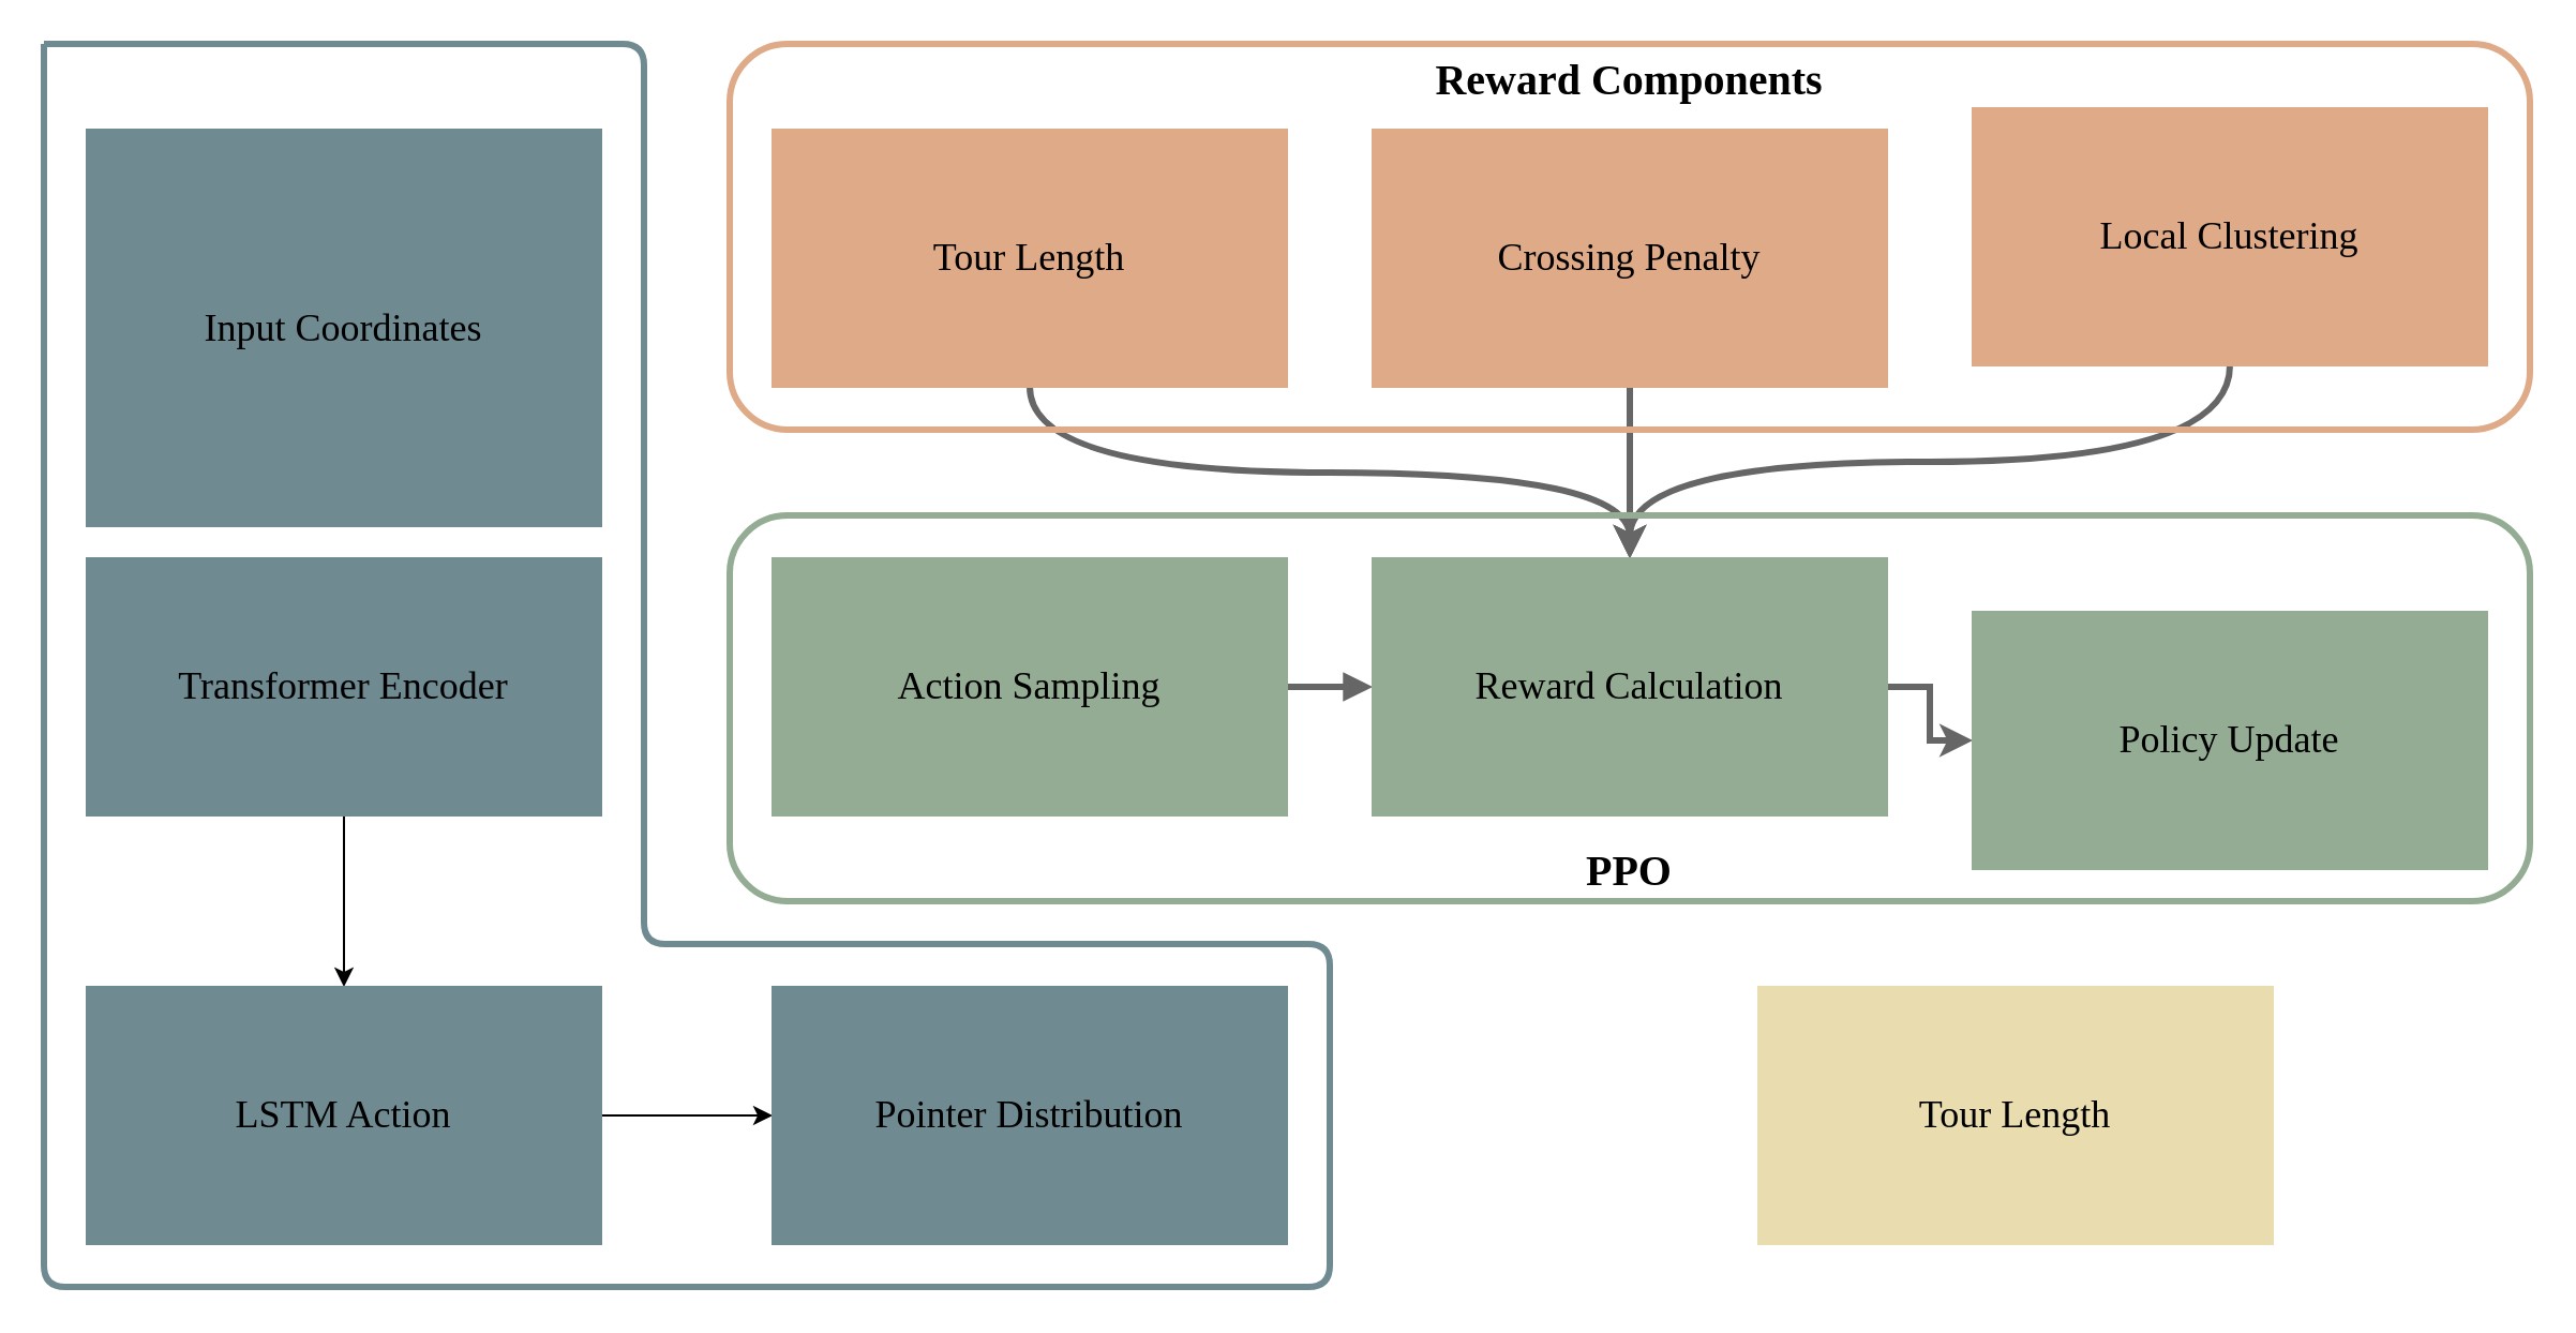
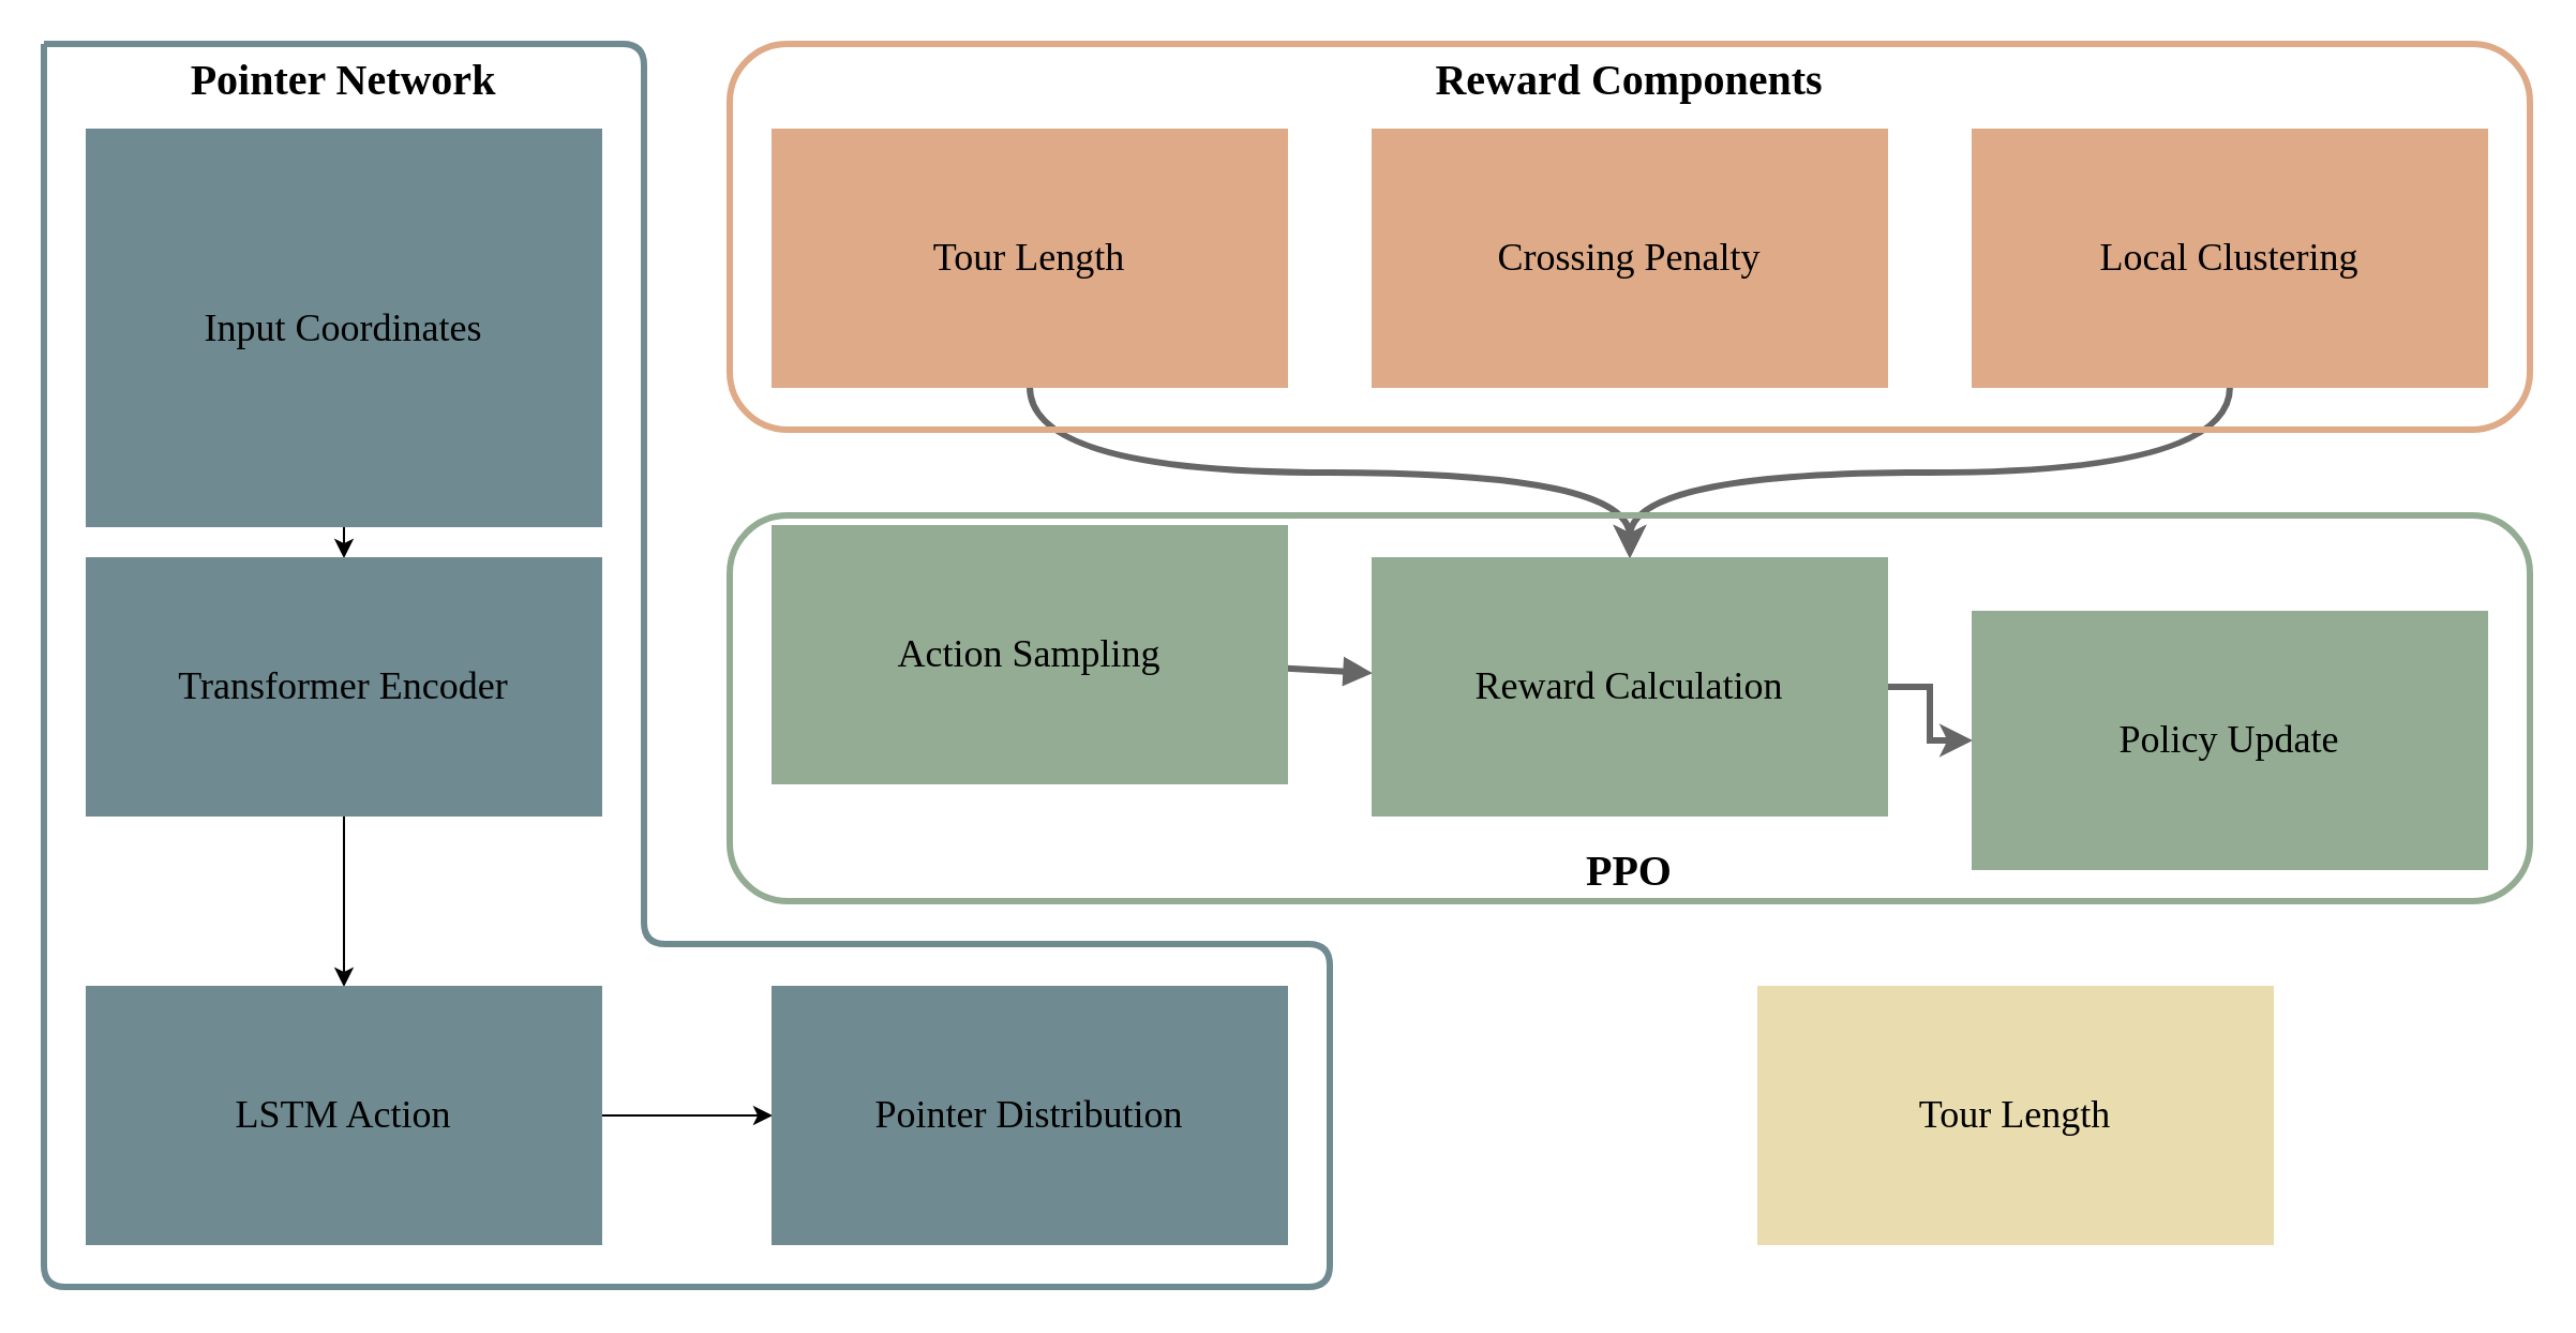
  <mxCell id="0" />
  <mxCell id="1" parent="0" />
- <mxCell id="2" style="edgeStyle=orthogonalEdgeStyle;rounded=0;orthogonalLoop=1;jettySize=auto;html=1;strokeWidth=3;fillColor=#f5f5f5;gradientColor=#b3b3b3;strokeColor=#666666;" edge="1" parent="1" source="18" target="26"><mxGeometry relative="1" as="geometry"><Array as="points" /></mxGeometry></mxCell>
  <mxCell id="3" value="&lt;p style=&quot;margin: 0px; font-style: normal; font-variant-caps: normal; font-stretch: normal; line-height: normal; font-size-adjust: none; font-kerning: auto; font-variant-alternates: normal; font-variant-ligatures: normal; font-variant-numeric: normal; font-variant-east-asian: normal; font-variant-position: normal; font-feature-settings: normal; font-optical-sizing: auto; font-variation-settings: normal;&quot;&gt;Tour Length&lt;/p&gt;" style="rounded=0;whiteSpace=wrap;html=1;fillColor=#E9DDAF;strokeColor=#E9DDAF;fontFamily=Comic Sans MS;fontSize=18;glass=0;" vertex="1" parent="1"><mxGeometry x="820" y="460" width="240" height="120" as="geometry" /></mxCell>
+ <mxCell id="4" style="edgeStyle=none;rounded=0;orthogonalLoop=1;jettySize=auto;html=1;" edge="1" parent="1" source="5" target="7"><mxGeometry relative="1" as="geometry" /></mxCell>
  <mxCell id="5" value="&lt;p style=&quot;margin: 0px; font-style: normal; font-variant-caps: normal; font-stretch: normal; line-height: normal; font-size-adjust: none; font-kerning: auto; font-variant-alternates: normal; font-variant-ligatures: normal; font-variant-numeric: normal; font-variant-east-asian: normal; font-variant-position: normal; font-feature-settings: normal; font-optical-sizing: auto; font-variation-settings: normal;&quot;&gt;Input Coordinates&lt;/p&gt;" style="rounded=0;whiteSpace=wrap;html=1;fillColor=#6F8A91;strokeColor=#6F8A91;fontFamily=Comic Sans MS;fontSize=18;glass=0;" vertex="1" parent="1"><mxGeometry x="40" y="60" width="240" height="185" as="geometry" /></mxCell>
  <mxCell id="6" style="edgeStyle=none;rounded=0;orthogonalLoop=1;jettySize=auto;html=1;" edge="1" parent="1" source="7" target="9"><mxGeometry relative="1" as="geometry" /></mxCell>
  <mxCell id="7" value="&lt;p style=&quot;margin: 0px; font-style: normal; font-variant-caps: normal; font-stretch: normal; line-height: normal; font-size-adjust: none; font-kerning: auto; font-variant-alternates: normal; font-variant-ligatures: normal; font-variant-numeric: normal; font-variant-east-asian: normal; font-variant-position: normal; font-feature-settings: normal; font-optical-sizing: auto; font-variation-settings: normal;&quot;&gt;Transformer Encoder&lt;/p&gt;" style="rounded=0;whiteSpace=wrap;html=1;fillColor=#6F8A91;strokeColor=#6F8A91;fontFamily=Comic Sans MS;fontSize=18;glass=0;" vertex="1" parent="1"><mxGeometry x="40" y="260" width="240" height="120" as="geometry" /></mxCell>
  <mxCell id="8" style="edgeStyle=none;rounded=0;orthogonalLoop=1;jettySize=auto;html=1;" edge="1" parent="1" source="9" target="10"><mxGeometry relative="1" as="geometry" /></mxCell>
  <mxCell id="9" value="&lt;p style=&quot;margin: 0px; font-style: normal; font-variant-caps: normal; font-stretch: normal; line-height: normal; font-size-adjust: none; font-kerning: auto; font-variant-alternates: normal; font-variant-ligatures: normal; font-variant-numeric: normal; font-variant-east-asian: normal; font-variant-position: normal; font-feature-settings: normal; font-optical-sizing: auto; font-variation-settings: normal;&quot;&gt;LSTM Action&lt;/p&gt;" style="rounded=0;whiteSpace=wrap;html=1;fillColor=#6F8A91;strokeColor=#6F8A91;fontFamily=Comic Sans MS;fontSize=18;glass=0;" vertex="1" parent="1"><mxGeometry x="40" y="460" width="240" height="120" as="geometry" /></mxCell>
  <mxCell id="10" value="&lt;p style=&quot;margin: 0px; font-style: normal; font-variant-caps: normal; font-stretch: normal; line-height: normal; font-size-adjust: none; font-kerning: auto; font-variant-alternates: normal; font-variant-ligatures: normal; font-variant-numeric: normal; font-variant-east-asian: normal; font-variant-position: normal; font-feature-settings: normal; font-optical-sizing: auto; font-variation-settings: normal;&quot;&gt;Pointer Distribution&lt;/p&gt;" style="rounded=0;whiteSpace=wrap;html=1;fillColor=#6F8A91;strokeColor=#6F8A91;fontFamily=Comic Sans MS;fontSize=18;glass=0;" vertex="1" parent="1"><mxGeometry x="360" y="460" width="240" height="120" as="geometry" /></mxCell>
+ <mxCell id="11" value="&lt;font&gt;Pointer Network&lt;/font&gt;" style="text;html=1;align=center;verticalAlign=middle;whiteSpace=wrap;rounded=0;fontFamily=Comic Sans MS;fontSize=20;fontStyle=1" vertex="1" parent="1"><mxGeometry x="80" y="21" width="160" height="30" as="geometry" /></mxCell>
  <mxCell id="12" style="edgeStyle=orthogonalEdgeStyle;rounded=0;orthogonalLoop=1;jettySize=auto;html=1;exitX=0.5;exitY=1;exitDx=0;exitDy=0;entryX=0.5;entryY=0;entryDx=0;entryDy=0;strokeWidth=3;fillColor=#f5f5f5;gradientColor=#b3b3b3;strokeColor=#666666;curved=1;" edge="1" parent="1" source="17" target="26"><mxGeometry relative="1" as="geometry" /></mxCell>
  <mxCell id="13" style="edgeStyle=orthogonalEdgeStyle;rounded=0;orthogonalLoop=1;jettySize=auto;html=1;exitX=0.5;exitY=1;exitDx=0;exitDy=0;strokeWidth=3;fillColor=#f5f5f5;gradientColor=#b3b3b3;strokeColor=#666666;curved=1;entryX=0.5;entryY=0;entryDx=0;entryDy=0;" edge="1" parent="1" source="19" target="26"><mxGeometry relative="1" as="geometry"><mxPoint x="1200" y="294" as="targetPoint" /></mxGeometry></mxCell>
  <mxCell id="14" value="" style="edgeStyle=none;orthogonalLoop=1;jettySize=auto;html=1;rounded=1;endArrow=none;endFill=0;strokeWidth=3;strokeColor=#6F8A91;curved=0;" edge="1" parent="1"><mxGeometry width="80" relative="1" as="geometry"><mxPoint x="20" y="20" as="sourcePoint" /><mxPoint x="20" y="20" as="targetPoint" /><Array as="points"><mxPoint x="20" y="600" /><mxPoint x="620" y="600" /><mxPoint x="620" y="440" /><mxPoint x="480" y="440" /><mxPoint x="300" y="440" /><mxPoint x="300" y="20" /></Array></mxGeometry></mxCell>
  <mxCell id="15" value="" style="group" vertex="1" connectable="0" parent="1"><mxGeometry x="340" y="20" width="840" height="180" as="geometry" /></mxCell>
  <mxCell id="16" value="" style="rounded=1;whiteSpace=wrap;html=1;fillColor=none;strokeColor=#DEAA87;strokeWidth=3;perimeterSpacing=0;glass=1;fontFamily=Comic Sans MS;" vertex="1" parent="15"><mxGeometry width="840" height="180" as="geometry" /></mxCell>
  <mxCell id="17" value="&lt;p style=&quot;margin: 0px; font-style: normal; font-variant-caps: normal; font-stretch: normal; line-height: normal; font-size-adjust: none; font-kerning: auto; font-variant-alternates: normal; font-variant-ligatures: normal; font-variant-numeric: normal; font-variant-east-asian: normal; font-variant-position: normal; font-feature-settings: normal; font-optical-sizing: auto; font-variation-settings: normal;&quot;&gt;Tour Length&lt;/p&gt;" style="rounded=0;whiteSpace=wrap;html=1;fillColor=#DEAA87;strokeColor=#DEAA87;fontFamily=Comic Sans MS;fontSize=18;glass=0;" vertex="1" parent="15"><mxGeometry x="20" y="40" width="240" height="120" as="geometry" /></mxCell>
  <mxCell id="18" value="&lt;p style=&quot;margin: 0px; font-style: normal; font-variant-caps: normal; font-stretch: normal; line-height: normal; font-size-adjust: none; font-kerning: auto; font-variant-alternates: normal; font-variant-ligatures: normal; font-variant-numeric: normal; font-variant-east-asian: normal; font-variant-position: normal; font-feature-settings: normal; font-optical-sizing: auto; font-variation-settings: normal;&quot;&gt;Crossing Penalty&lt;/p&gt;" style="rounded=0;whiteSpace=wrap;html=1;fillColor=#DEAA87;strokeColor=#DEAA87;fontFamily=Comic Sans MS;fontSize=18;glass=0;" vertex="1" parent="15"><mxGeometry x="300" y="40" width="240" height="120" as="geometry" /></mxCell>
- <mxCell id="19" value="&lt;p style=&quot;margin: 0px; font-style: normal; font-variant-caps: normal; font-stretch: normal; line-height: normal; font-size-adjust: none; font-kerning: auto; font-variant-alternates: normal; font-variant-ligatures: normal; font-variant-numeric: normal; font-variant-east-asian: normal; font-variant-position: normal; font-feature-settings: normal; font-optical-sizing: auto; font-variation-settings: normal;&quot;&gt;Local Clustering&lt;/p&gt;" style="rounded=0;whiteSpace=wrap;html=1;fillColor=#DEAA87;strokeColor=#DEAA87;fontFamily=Comic Sans MS;fontSize=18;glass=0;gradientColor=none;fillStyle=auto;" vertex="1" parent="15"><mxGeometry x="580" y="30" width="240" height="120" as="geometry" /></mxCell>
+ <mxCell id="19" value="&lt;p style=&quot;margin: 0px; font-style: normal; font-variant-caps: normal; font-stretch: normal; line-height: normal; font-size-adjust: none; font-kerning: auto; font-variant-alternates: normal; font-variant-ligatures: normal; font-variant-numeric: normal; font-variant-east-asian: normal; font-variant-position: normal; font-feature-settings: normal; font-optical-sizing: auto; font-variation-settings: normal;&quot;&gt;Local Clustering&lt;/p&gt;" style="rounded=0;whiteSpace=wrap;html=1;fillColor=#DEAA87;strokeColor=#DEAA87;fontFamily=Comic Sans MS;fontSize=18;glass=0;gradientColor=none;fillStyle=auto;" vertex="1" parent="15"><mxGeometry x="580" y="40" width="240" height="120" as="geometry" /></mxCell>
  <mxCell id="20" value="Reward Components" style="text;html=1;align=center;verticalAlign=middle;whiteSpace=wrap;rounded=0;fontFamily=Comic Sans MS;fontSize=20;fontStyle=1" vertex="1" parent="15"><mxGeometry x="300" y="1" width="240" height="30" as="geometry" /></mxCell>
  <mxCell id="21" value="" style="group" vertex="1" connectable="0" parent="1"><mxGeometry x="340" y="240" width="840" height="180" as="geometry" /></mxCell>
  <mxCell id="22" value="" style="rounded=1;whiteSpace=wrap;html=1;fillColor=none;strokeColor=#93AC93;strokeWidth=3;perimeterSpacing=0;glass=1;fontFamily=Comic Sans MS;" vertex="1" parent="21"><mxGeometry width="840" height="180" as="geometry" /></mxCell>
  <mxCell id="23" style="edgeStyle=none;rounded=0;orthogonalLoop=1;jettySize=auto;html=1;strokeWidth=3;endArrow=block;endFill=1;fontFamily=Comic Sans MS;fontSize=18;fillColor=#f5f5f5;gradientColor=#b3b3b3;strokeColor=#666666;" edge="1" parent="21" source="24" target="26"><mxGeometry relative="1" as="geometry" /></mxCell>
- <mxCell id="24" value="&lt;p style=&quot;margin: 0px; font-style: normal; font-variant-caps: normal; font-stretch: normal; line-height: normal; font-size-adjust: none; font-kerning: auto; font-variant-alternates: normal; font-variant-ligatures: normal; font-variant-numeric: normal; font-variant-east-asian: normal; font-variant-position: normal; font-feature-settings: normal; font-optical-sizing: auto; font-variation-settings: normal;&quot;&gt;Action Sampling&lt;/p&gt;" style="rounded=0;whiteSpace=wrap;html=1;fillColor=#93AC93;strokeColor=#93AC93;fontFamily=Comic Sans MS;fontSize=18;glass=0;" vertex="1" parent="21"><mxGeometry x="20" y="20" width="240" height="120" as="geometry" /></mxCell>
+ <mxCell id="24" value="&lt;p style=&quot;margin: 0px; font-style: normal; font-variant-caps: normal; font-stretch: normal; line-height: normal; font-size-adjust: none; font-kerning: auto; font-variant-alternates: normal; font-variant-ligatures: normal; font-variant-numeric: normal; font-variant-east-asian: normal; font-variant-position: normal; font-feature-settings: normal; font-optical-sizing: auto; font-variation-settings: normal;&quot;&gt;Action Sampling&lt;/p&gt;" style="rounded=0;whiteSpace=wrap;html=1;fillColor=#93AC93;strokeColor=#93AC93;fontFamily=Comic Sans MS;fontSize=18;glass=0;" vertex="1" parent="21"><mxGeometry x="20" y="5" width="240" height="120" as="geometry" /></mxCell>
  <mxCell id="25" style="edgeStyle=orthogonalEdgeStyle;rounded=0;orthogonalLoop=1;jettySize=auto;html=1;entryX=0;entryY=0.5;entryDx=0;entryDy=0;strokeWidth=3;fillColor=#f5f5f5;gradientColor=#b3b3b3;strokeColor=#666666;" edge="1" parent="21" source="26" target="27"><mxGeometry relative="1" as="geometry" /></mxCell>
  <mxCell id="26" value="&lt;p style=&quot;margin: 0px; font-style: normal; font-variant-caps: normal; font-stretch: normal; line-height: normal; font-size-adjust: none; font-kerning: auto; font-variant-alternates: normal; font-variant-ligatures: normal; font-variant-numeric: normal; font-variant-east-asian: normal; font-variant-position: normal; font-feature-settings: normal; font-optical-sizing: auto; font-variation-settings: normal;&quot;&gt;Reward Calculation&lt;/p&gt;" style="rounded=0;whiteSpace=wrap;html=1;fillColor=#93AC93;strokeColor=#93AC93;fontFamily=Comic Sans MS;fontSize=18;glass=0;" vertex="1" parent="21"><mxGeometry x="300" y="20" width="240" height="120" as="geometry" /></mxCell>
  <mxCell id="27" value="&lt;p style=&quot;margin: 0px; font-style: normal; font-variant-caps: normal; font-stretch: normal; line-height: normal; font-size-adjust: none; font-kerning: auto; font-variant-alternates: normal; font-variant-ligatures: normal; font-variant-numeric: normal; font-variant-east-asian: normal; font-variant-position: normal; font-feature-settings: normal; font-optical-sizing: auto; font-variation-settings: normal;&quot;&gt;Policy Update&lt;/p&gt;" style="rounded=0;whiteSpace=wrap;html=1;fillColor=#93AC93;strokeColor=#93AC93;fontFamily=Comic Sans MS;fontSize=18;glass=0;gradientColor=none;fillStyle=auto;" vertex="1" parent="21"><mxGeometry x="580" y="45" width="240" height="120" as="geometry" /></mxCell>
  <mxCell id="28" value="&lt;font&gt;PPO&lt;/font&gt;" style="text;html=1;align=center;verticalAlign=middle;whiteSpace=wrap;rounded=0;fontFamily=Comic Sans MS;fontSize=20;labelBackgroundColor=none;fontStyle=1" vertex="1" parent="21"><mxGeometry x="340" y="150" width="160" height="30" as="geometry" /></mxCell>
